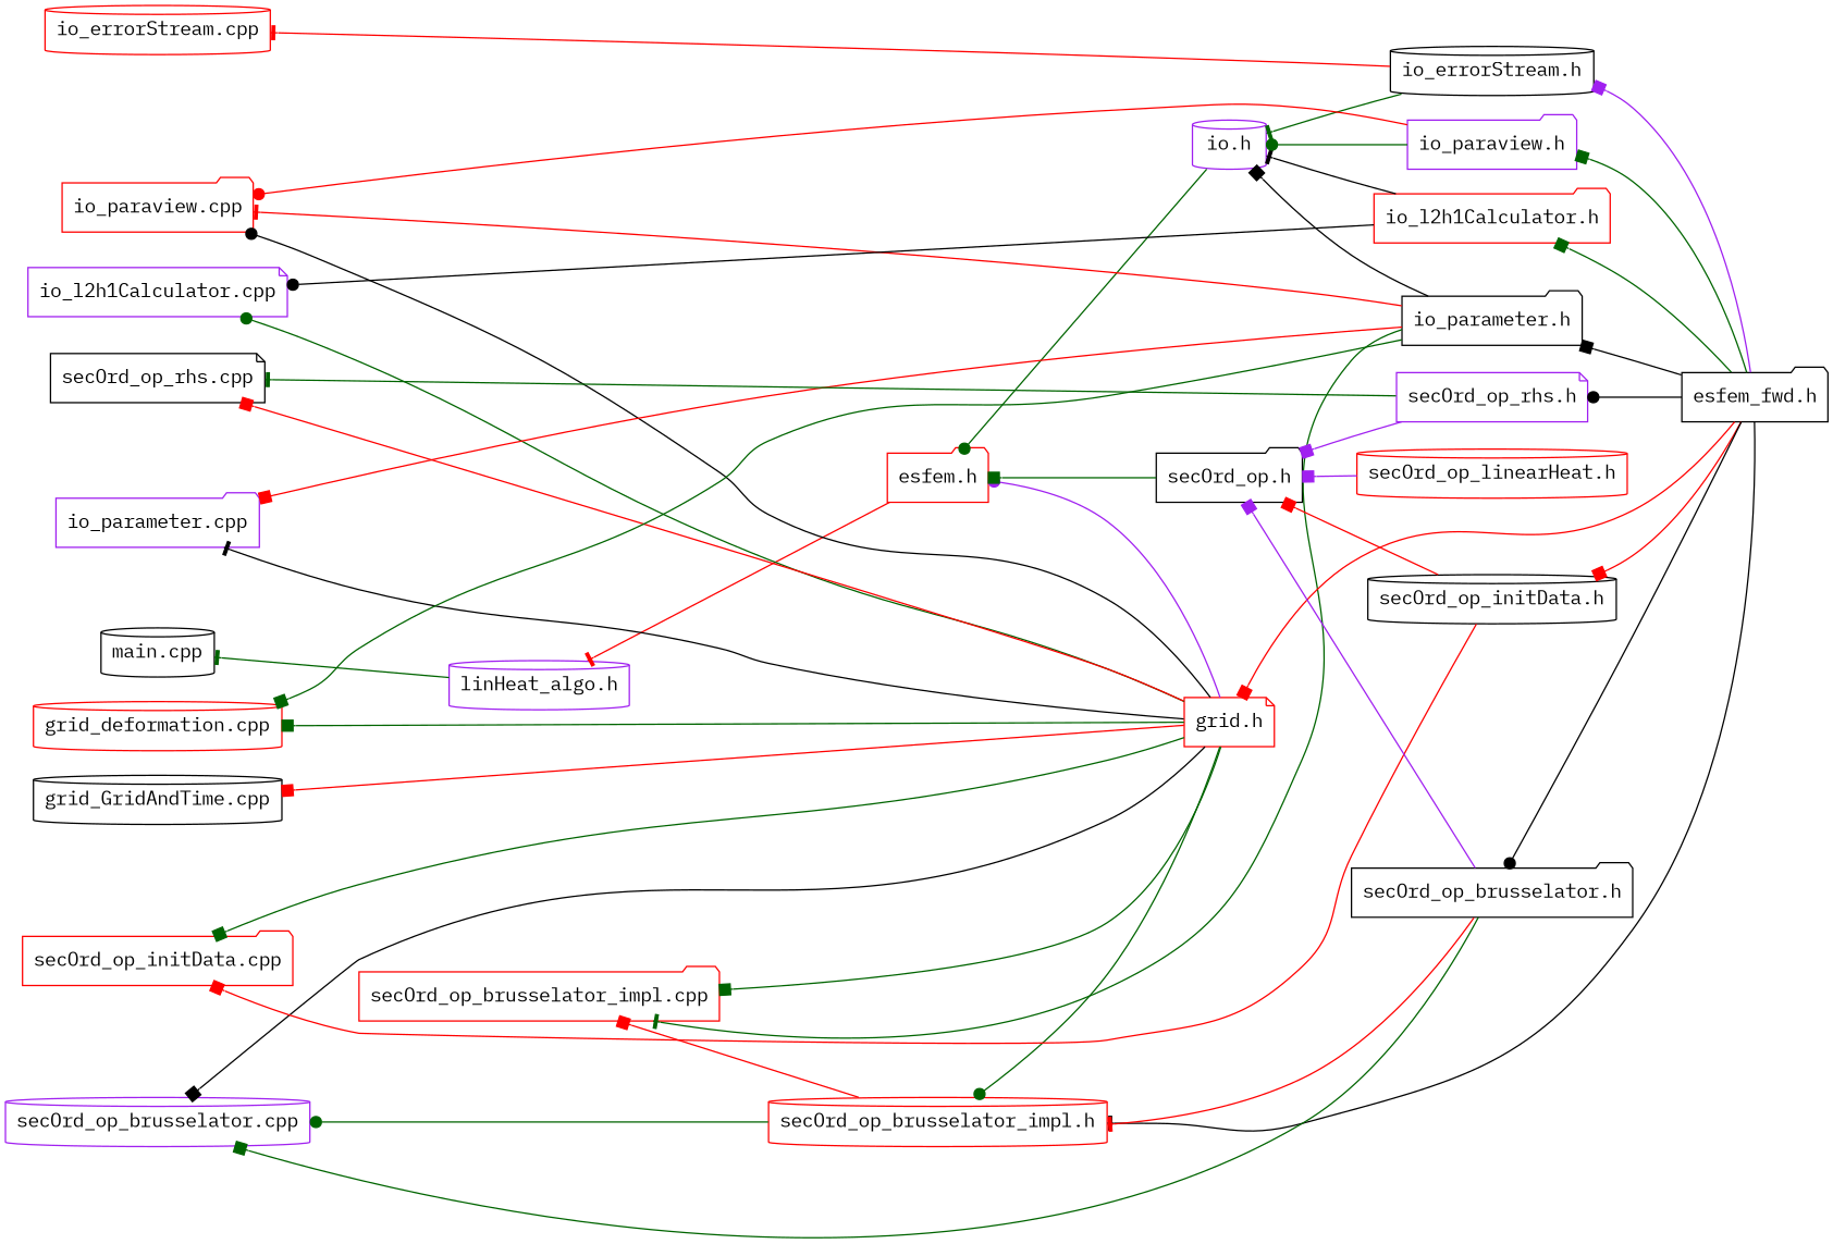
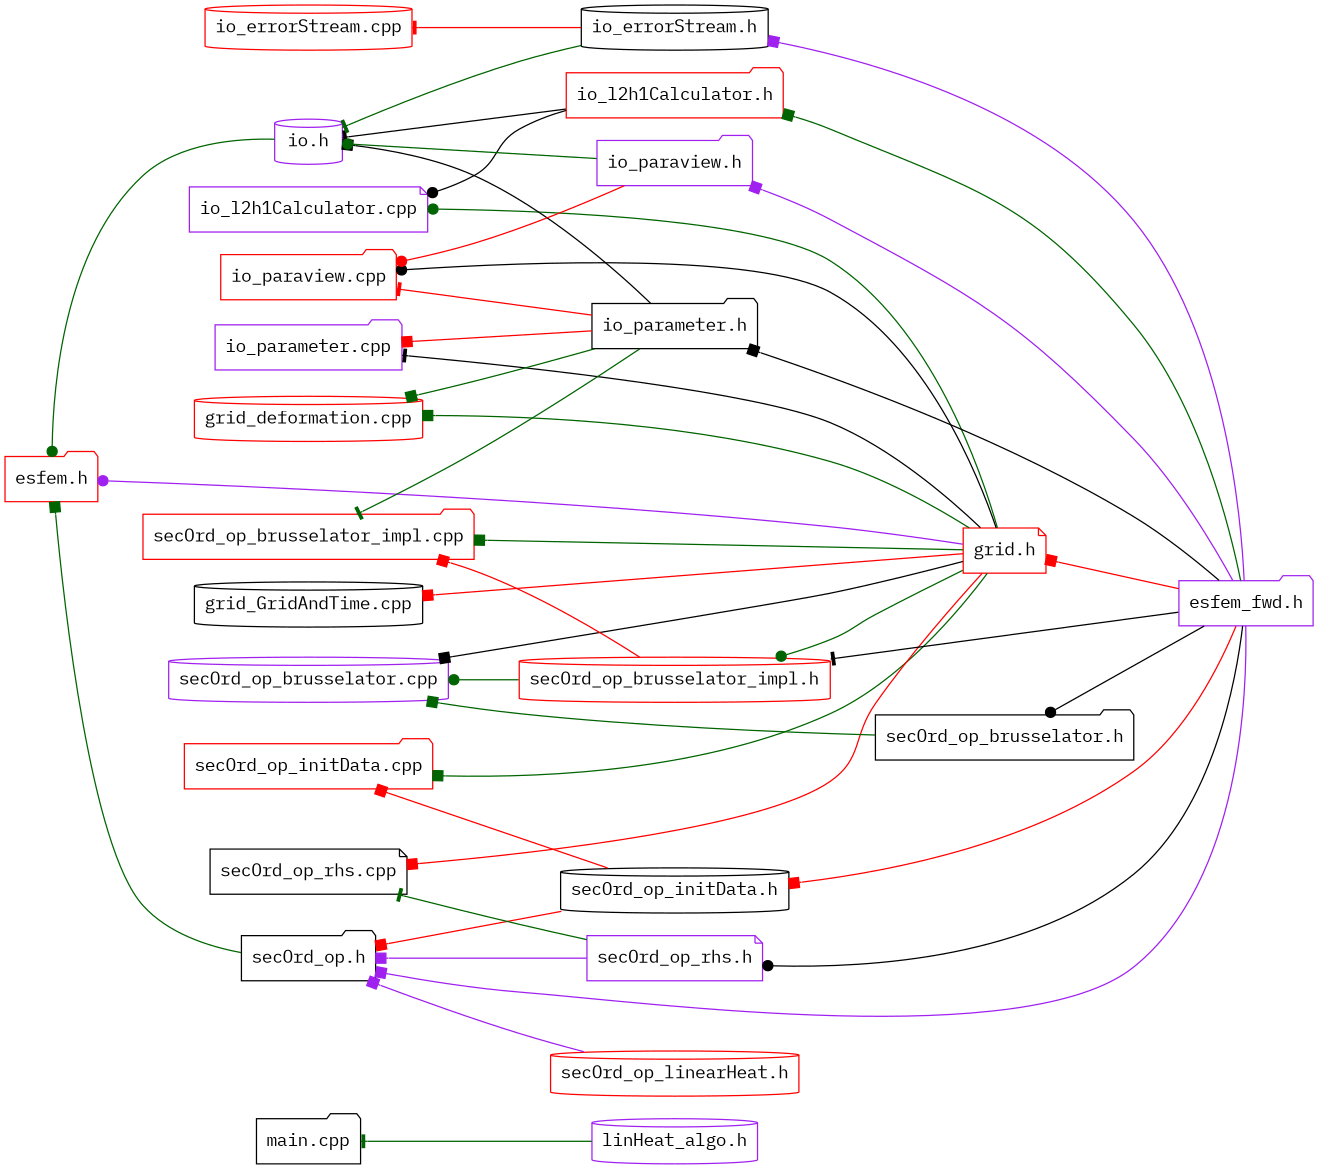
  digraph {
    fontname="IBM Plex Mono"
    rankdir=RL
    node [color=red fontname="IBM Plex Mono" shape=folder]
    edge [arrowhead=box color=darkgreen fontname="IBM Plex Mono"]
-   "main.cpp" [color=black shape=cylinder]
+   "main.cpp" [color=black]
    "io_parameter.cpp" [color=purple]
    "io_l2h1Calculator.cpp" [color=purple shape=note]
    "io_errorStream.cpp" [shape=cylinder]
    "io_paraview.cpp"
    "grid_deformation.cpp" [shape=cylinder]
    "grid_GridAndTime.cpp" [color=black shape=cylinder]
    "secOrd_op_initData.cpp"
    "secOrd_op_rhs.cpp" [color=black shape=note]
    "secOrd_op_brusselator.cpp" [color=purple shape=cylinder]
    "linHeat_algo.h" [color=purple shape=cylinder]
    "esfem.h"
    "io.h" [color=purple shape=cylinder]
    "grid.h" [shape=note]
    "secOrd_op_brusselator_impl.h" [shape=cylinder]
    "secOrd_op_brusselator_impl.cpp"
    "secOrd_op.h" [color=black]
    "io_parameter.h" [color=black]
    "io_l2h1Calculator.h"
    "io_errorStream.h" [color=black shape=cylinder]
    "io_paraview.h" [color=purple]
-   "esfem_fwd.h" [color=black]
+   "esfem_fwd.h" [color=purple]
    "secOrd_op_initData.h" [color=black shape=cylinder]
    "secOrd_op_rhs.h" [color=purple shape=note]
    "secOrd_op_brusselator.h" [color=black]
    "secOrd_op_linearHeat.h" [shape=cylinder]
    subgraph sub_1 {
      rank=same
      "main.cpp"
      "io_parameter.cpp"
      "io_l2h1Calculator.cpp"
      "io_errorStream.cpp"
      "io_paraview.cpp"
      "grid_deformation.cpp"
      "grid_GridAndTime.cpp"
      "secOrd_op_initData.cpp"
      "secOrd_op_rhs.cpp"
      "secOrd_op_brusselator.cpp"
    }
    "linHeat_algo.h" -> "main.cpp" [arrowhead=tee]
-   "esfem.h" -> "linHeat_algo.h" [arrowhead=tee color=red]
    "io.h" -> "esfem.h" [arrowhead=dot]
    "grid.h" -> "io_parameter.cpp" [arrowhead=tee color=black]
    "grid.h" -> "io_l2h1Calculator.cpp" [arrowhead=dot]
    "grid.h" -> "io_paraview.cpp" [arrowhead=dot color=black]
    "grid.h" -> "grid_deformation.cpp"
    "grid.h" -> "grid_GridAndTime.cpp" [color=red]
    "grid.h" -> "secOrd_op_initData.cpp"
    "grid.h" -> "secOrd_op_rhs.cpp" [color=red]
    "grid.h" -> "secOrd_op_brusselator.cpp" [color=black]
    "grid.h" -> "esfem.h" [arrowhead=dot color=purple]
    "grid.h" -> "secOrd_op_brusselator_impl.h" [arrowhead=dot]
    "grid.h" -> "secOrd_op_brusselator_impl.cpp"
    "secOrd_op_brusselator_impl.h" -> "secOrd_op_brusselator.cpp" [arrowhead=dot]
    "secOrd_op_brusselator_impl.h" -> "secOrd_op_brusselator_impl.cpp" [color=red]
    "secOrd_op.h" -> "esfem.h"
    "io_parameter.h" -> "io_parameter.cpp" [color=red]
    "io_parameter.h" -> "io_paraview.cpp" [arrowhead=tee color=red]
    "io_parameter.h" -> "grid_deformation.cpp"
    "io_parameter.h" -> "io.h" [color=black]
    "io_parameter.h" -> "secOrd_op_brusselator_impl.cpp" [arrowhead=tee]
    "io_l2h1Calculator.h" -> "io_l2h1Calculator.cpp" [arrowhead=dot color=black]
    "io_l2h1Calculator.h" -> "io.h" [arrowhead=tee color=black]
    "io_errorStream.h" -> "io_errorStream.cpp" [arrowhead=tee color=red]
    "io_errorStream.h" -> "io.h" [arrowhead=tee]
    "io_paraview.h" -> "io_paraview.cpp" [arrowhead=dot color=red]
    "io_paraview.h" -> "io.h" [arrowhead=dot]
    "esfem_fwd.h" -> "grid.h" [color=red]
    "esfem_fwd.h" -> "secOrd_op_brusselator_impl.h" [arrowhead=tee color=black]
    "esfem_fwd.h" -> "io_parameter.h" [color=black]
    "esfem_fwd.h" -> "io_l2h1Calculator.h"
    "esfem_fwd.h" -> "io_errorStream.h" [color=purple]
-   "esfem_fwd.h" -> "io_paraview.h"
+   "esfem_fwd.h" -> "io_paraview.h" [color=purple]
    "esfem_fwd.h" -> "secOrd_op_initData.h" [color=red]
    "esfem_fwd.h" -> "secOrd_op_rhs.h" [arrowhead=dot color=black]
    "esfem_fwd.h" -> "secOrd_op_brusselator.h" [arrowhead=dot color=black]
    "secOrd_op_initData.h" -> "secOrd_op_initData.cpp" [color=red]
    "secOrd_op_initData.h" -> "secOrd_op.h" [color=red]
    "secOrd_op_rhs.h" -> "secOrd_op_rhs.cpp" [arrowhead=tee]
    "secOrd_op_rhs.h" -> "secOrd_op.h" [color=purple]
    "secOrd_op_brusselator.h" -> "secOrd_op_brusselator.cpp"
-   "secOrd_op_brusselator.h" -> "secOrd_op_brusselator_impl.h" [arrowhead=tee color=red]
-   "secOrd_op_brusselator.h" -> "secOrd_op.h" [color=purple]
+   "esfem_fwd.h" -> "secOrd_op.h" [color=purple]
    "secOrd_op_linearHeat.h" -> "secOrd_op.h" [color=purple]
  }
